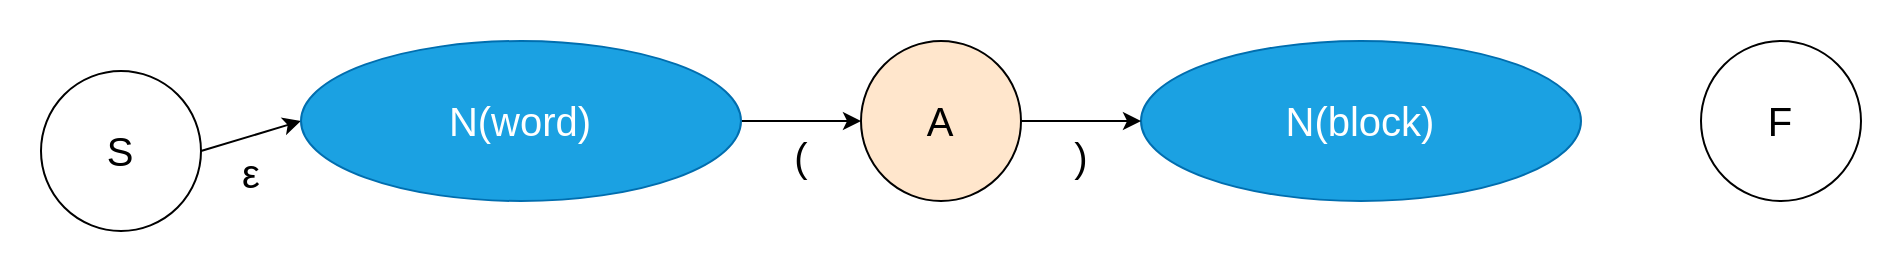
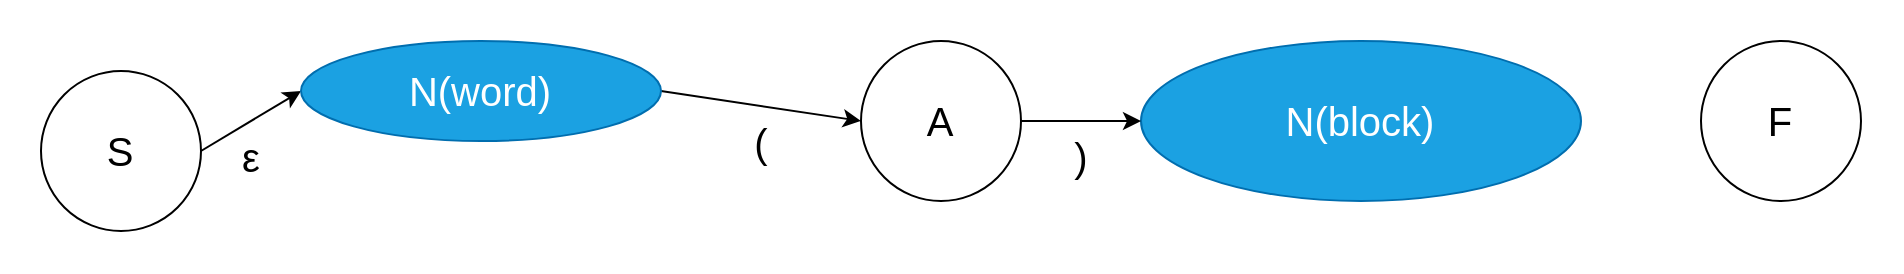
  <mxCell id="0" />
  <mxCell id="1" parent="0" />
  <mxCell id="2" value="ε" style="edgeStyle=none;rounded=0;orthogonalLoop=1;jettySize=auto;html=1;exitX=1;exitY=0.5;exitDx=0;exitDy=0;entryX=0;entryY=0.5;entryDx=0;entryDy=0;fontSize=20;labelPosition=center;verticalLabelPosition=bottom;align=center;verticalAlign=top;" parent="1" source="3" target="6" edge="1"><mxGeometry relative="1" as="geometry" /></mxCell>
  <mxCell id="3" value="S" style="ellipse;whiteSpace=wrap;html=1;aspect=fixed;fontSize=20;" parent="1" vertex="1"><mxGeometry x="20" y="35" width="80" height="80" as="geometry" /></mxCell>
- <mxCell id="4" value="A" style="ellipse;whiteSpace=wrap;html=1;aspect=fixed;fontSize=20;strokeColor=#000000;perimeterSpacing=0;fillColor=#ffe6cc;" parent="1" vertex="1"><mxGeometry x="430" y="20" width="80" height="80" as="geometry" /></mxCell>
+ <mxCell id="4" value="A" style="ellipse;whiteSpace=wrap;html=1;aspect=fixed;fontSize=20;strokeColor=#000000;perimeterSpacing=0;" parent="1" vertex="1"><mxGeometry x="430" y="20" width="80" height="80" as="geometry" /></mxCell>
  <mxCell id="5" value="(" style="edgeStyle=none;rounded=0;orthogonalLoop=1;jettySize=auto;html=1;exitX=1;exitY=0.5;exitDx=0;exitDy=0;fontSize=20;entryX=0;entryY=0.5;entryDx=0;entryDy=0;labelPosition=center;verticalLabelPosition=bottom;align=center;verticalAlign=top;" parent="1" source="6" target="4" edge="1"><mxGeometry relative="1" as="geometry" /></mxCell>
- <mxCell id="6" value="N(word)" style="ellipse;whiteSpace=wrap;html=1;fontSize=20;fillColor=#1ba1e2;strokeColor=#006EAF;fontColor=#ffffff;" parent="1" vertex="1"><mxGeometry x="150" y="20" width="220" height="80" as="geometry" /></mxCell>
+ <mxCell id="6" value="N(word)" style="ellipse;whiteSpace=wrap;html=1;fontSize=20;fillColor=#1ba1e2;strokeColor=#006EAF;fontColor=#ffffff;" parent="1" vertex="1"><mxGeometry x="150" y="20" width="180" height="50" as="geometry" /></mxCell>
  <mxCell id="7" value="N(block)" style="ellipse;whiteSpace=wrap;html=1;fontSize=20;fillColor=#1ba1e2;strokeColor=#006EAF;fontColor=#ffffff;" vertex="1" parent="1"><mxGeometry x="570" y="20" width="220" height="80" as="geometry" /></mxCell>
  <mxCell id="8" value=")" style="edgeStyle=none;rounded=0;orthogonalLoop=1;jettySize=auto;html=1;exitX=1;exitY=0.5;exitDx=0;exitDy=0;fontSize=20;entryX=0;entryY=0.5;entryDx=0;entryDy=0;labelPosition=center;verticalLabelPosition=bottom;align=center;verticalAlign=top;" edge="1" parent="1"><mxGeometry relative="1" as="geometry"><mxPoint x="510" y="60" as="sourcePoint" /><mxPoint x="570" y="60" as="targetPoint" /></mxGeometry></mxCell>
  <mxCell id="9" value="F" style="ellipse;whiteSpace=wrap;html=1;aspect=fixed;fontSize=20;strokeColor=#000000;perimeterSpacing=0;" vertex="1" parent="1"><mxGeometry x="850" y="20" width="80" height="80" as="geometry" /></mxCell>
